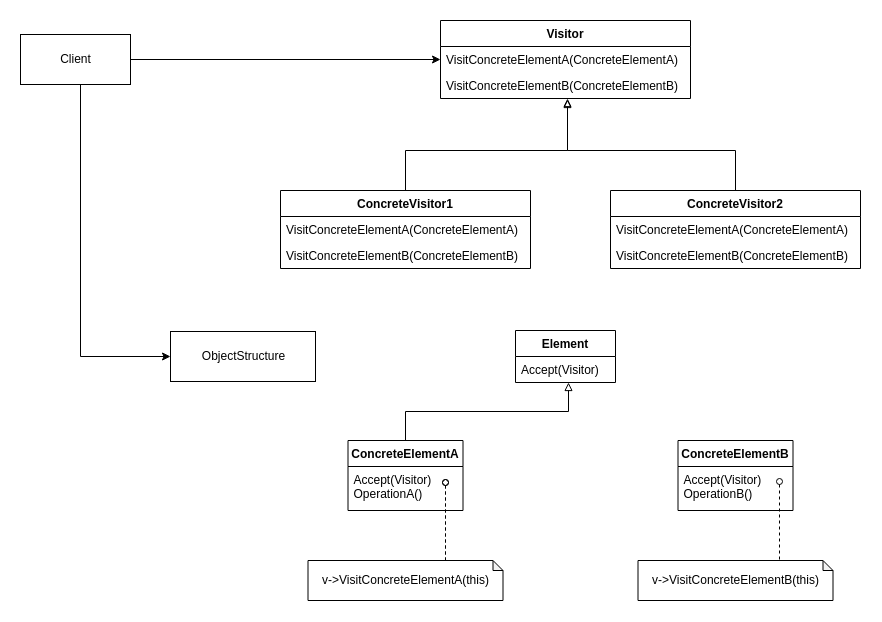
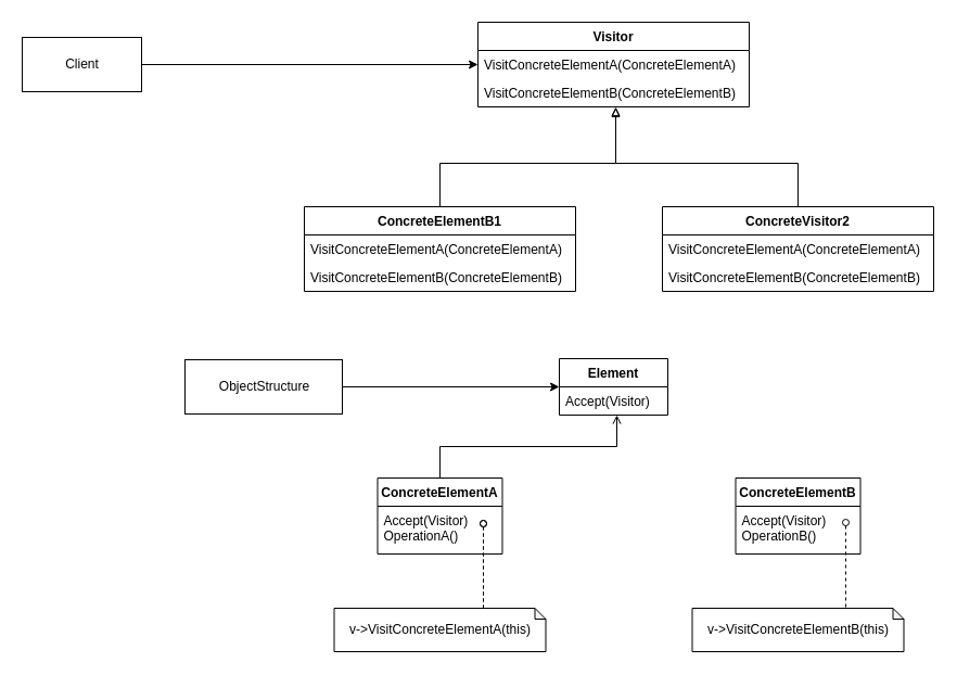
  <mxCell id="0" />
  <mxCell id="1" parent="0" />
  <mxCell id="2" value="Visitor" style="swimlane;fontStyle=1;childLayout=stackLayout;horizontal=1;startSize=26;fillColor=none;horizontalStack=0;resizeParent=1;resizeParentMax=0;resizeLast=0;collapsible=1;marginBottom=0;" vertex="1" parent="1"><mxGeometry x="440" y="20" width="250" height="78" as="geometry" /></mxCell>
  <mxCell id="3" value="VisitConcreteElementA(ConcreteElementA)" style="text;strokeColor=none;fillColor=none;align=left;verticalAlign=top;spacingLeft=4;spacingRight=4;overflow=hidden;rotatable=0;points=[[0,0.5],[1,0.5]];portConstraint=eastwest;" vertex="1" parent="2"><mxGeometry y="26" width="250" height="26" as="geometry" /></mxCell>
  <mxCell id="4" value="VisitConcreteElementB(ConcreteElementB)" style="text;strokeColor=none;fillColor=none;align=left;verticalAlign=top;spacingLeft=4;spacingRight=4;overflow=hidden;rotatable=0;points=[[0,0.5],[1,0.5]];portConstraint=eastwest;" vertex="1" parent="2"><mxGeometry y="52" width="250" height="26" as="geometry" /></mxCell>
  <mxCell id="5" style="edgeStyle=orthogonalEdgeStyle;rounded=0;orthogonalLoop=1;jettySize=auto;html=1;entryX=0.508;entryY=1;entryDx=0;entryDy=0;entryPerimeter=0;endArrow=block;endFill=0;" edge="1" parent="1" source="6" target="4"><mxGeometry relative="1" as="geometry"><Array as="points"><mxPoint x="405" y="150" /><mxPoint x="567" y="150" /></Array></mxGeometry></mxCell>
- <mxCell id="6" value="ConcreteVisitor1" style="swimlane;fontStyle=1;childLayout=stackLayout;horizontal=1;startSize=26;fillColor=none;horizontalStack=0;resizeParent=1;resizeParentMax=0;resizeLast=0;collapsible=1;marginBottom=0;" vertex="1" parent="1"><mxGeometry x="280" y="190" width="250" height="78" as="geometry" /></mxCell>
+ <mxCell id="6" value="ConcreteElementB1" style="swimlane;fontStyle=1;childLayout=stackLayout;horizontal=1;startSize=26;fillColor=none;horizontalStack=0;resizeParent=1;resizeParentMax=0;resizeLast=0;collapsible=1;marginBottom=0;" vertex="1" parent="1"><mxGeometry x="280" y="190" width="250" height="78" as="geometry" /></mxCell>
  <mxCell id="7" value="VisitConcreteElementA(ConcreteElementA)" style="text;strokeColor=none;fillColor=none;align=left;verticalAlign=top;spacingLeft=4;spacingRight=4;overflow=hidden;rotatable=0;points=[[0,0.5],[1,0.5]];portConstraint=eastwest;" vertex="1" parent="6"><mxGeometry y="26" width="250" height="26" as="geometry" /></mxCell>
  <mxCell id="8" value="VisitConcreteElementB(ConcreteElementB)" style="text;strokeColor=none;fillColor=none;align=left;verticalAlign=top;spacingLeft=4;spacingRight=4;overflow=hidden;rotatable=0;points=[[0,0.5],[1,0.5]];portConstraint=eastwest;" vertex="1" parent="6"><mxGeometry y="52" width="250" height="26" as="geometry" /></mxCell>
  <mxCell id="9" style="edgeStyle=orthogonalEdgeStyle;rounded=0;orthogonalLoop=1;jettySize=auto;html=1;exitX=0.5;exitY=0;exitDx=0;exitDy=0;endArrow=block;endFill=0;" edge="1" parent="1" source="10"><mxGeometry relative="1" as="geometry"><mxPoint x="567" y="99" as="targetPoint" /><mxPoint x="607" y="240" as="sourcePoint" /><Array as="points"><mxPoint x="735" y="150" /><mxPoint x="567" y="150" /></Array></mxGeometry></mxCell>
  <mxCell id="10" value="ConcreteVisitor2" style="swimlane;fontStyle=1;childLayout=stackLayout;horizontal=1;startSize=26;fillColor=none;horizontalStack=0;resizeParent=1;resizeParentMax=0;resizeLast=0;collapsible=1;marginBottom=0;" vertex="1" parent="1"><mxGeometry x="610" y="190" width="250" height="78" as="geometry" /></mxCell>
  <mxCell id="11" value="VisitConcreteElementA(ConcreteElementA)" style="text;strokeColor=none;fillColor=none;align=left;verticalAlign=top;spacingLeft=4;spacingRight=4;overflow=hidden;rotatable=0;points=[[0,0.5],[1,0.5]];portConstraint=eastwest;" vertex="1" parent="10"><mxGeometry y="26" width="250" height="26" as="geometry" /></mxCell>
  <mxCell id="12" value="VisitConcreteElementB(ConcreteElementB)" style="text;strokeColor=none;fillColor=none;align=left;verticalAlign=top;spacingLeft=4;spacingRight=4;overflow=hidden;rotatable=0;points=[[0,0.5],[1,0.5]];portConstraint=eastwest;" vertex="1" parent="10"><mxGeometry y="52" width="250" height="26" as="geometry" /></mxCell>
  <mxCell id="13" value="Element" style="swimlane;fontStyle=1;childLayout=stackLayout;horizontal=1;startSize=26;fillColor=none;horizontalStack=0;resizeParent=1;resizeParentMax=0;resizeLast=0;collapsible=1;marginBottom=0;" vertex="1" parent="1"><mxGeometry x="515" y="330" width="100" height="52" as="geometry" /></mxCell>
  <mxCell id="14" value="Accept(Visitor)" style="text;strokeColor=none;fillColor=none;align=left;verticalAlign=top;spacingLeft=4;spacingRight=4;overflow=hidden;rotatable=0;points=[[0,0.5],[1,0.5]];portConstraint=eastwest;" vertex="1" parent="13"><mxGeometry y="26" width="100" height="26" as="geometry" /></mxCell>
- <mxCell id="15" style="edgeStyle=orthogonalEdgeStyle;rounded=0;orthogonalLoop=1;jettySize=auto;html=1;entryX=0.53;entryY=1;entryDx=0;entryDy=0;entryPerimeter=0;endArrow=block;endFill=0;" edge="1" parent="1" source="16" target="14"><mxGeometry relative="1" as="geometry" /></mxCell>
+ <mxCell id="15" style="edgeStyle=orthogonalEdgeStyle;rounded=0;orthogonalLoop=1;jettySize=auto;html=1;entryX=0.53;entryY=1;entryDx=0;entryDy=0;entryPerimeter=0;endArrow=open;endFill=0;" edge="1" parent="1" source="16" target="14"><mxGeometry relative="1" as="geometry" /></mxCell>
  <mxCell id="16" value="ConcreteElementA" style="swimlane;fontStyle=1;childLayout=stackLayout;horizontal=1;startSize=26;fillColor=none;horizontalStack=0;resizeParent=1;resizeParentMax=0;resizeLast=0;collapsible=1;marginBottom=0;" vertex="1" parent="1"><mxGeometry x="347.5" y="440" width="115" height="70" as="geometry" /></mxCell>
  <mxCell id="17" value="Accept(Visitor)&#10;OperationA()&#10;" style="text;strokeColor=none;fillColor=none;align=left;verticalAlign=top;spacingLeft=4;spacingRight=4;overflow=hidden;rotatable=0;points=[[0,0.5],[1,0.5]];portConstraint=eastwest;" vertex="1" parent="16"><mxGeometry y="26" width="115" height="44" as="geometry" /></mxCell>
  <mxCell id="18" value="ConcreteElementB" style="swimlane;fontStyle=1;childLayout=stackLayout;horizontal=1;startSize=26;fillColor=none;horizontalStack=0;resizeParent=1;resizeParentMax=0;resizeLast=0;collapsible=1;marginBottom=0;" vertex="1" parent="1"><mxGeometry x="677.5" y="440" width="115" height="70" as="geometry" /></mxCell>
  <mxCell id="19" value="Accept(Visitor)&#10;OperationB()&#10;" style="text;strokeColor=none;fillColor=none;align=left;verticalAlign=top;spacingLeft=4;spacingRight=4;overflow=hidden;rotatable=0;points=[[0,0.5],[1,0.5]];portConstraint=eastwest;" vertex="1" parent="18"><mxGeometry y="26" width="115" height="44" as="geometry" /></mxCell>
  <mxCell id="20" style="edgeStyle=orthogonalEdgeStyle;rounded=0;orthogonalLoop=1;jettySize=auto;html=1;entryX=0;entryY=0.5;entryDx=0;entryDy=0;" edge="1" parent="1" source="22" target="3"><mxGeometry relative="1" as="geometry" /></mxCell>
- <mxCell id="21" style="edgeStyle=orthogonalEdgeStyle;rounded=0;orthogonalLoop=1;jettySize=auto;html=1;entryX=0;entryY=0.5;entryDx=0;entryDy=0;" edge="1" parent="1" source="22" target="24"><mxGeometry relative="1" as="geometry"><Array as="points"><mxPoint x="80" y="356" /></Array></mxGeometry></mxCell>
  <mxCell id="22" value="Client" style="html=1;" vertex="1" parent="1"><mxGeometry x="20" y="34" width="110" height="50" as="geometry" /></mxCell>
+ <mxCell id="23" style="edgeStyle=orthogonalEdgeStyle;rounded=0;orthogonalLoop=1;jettySize=auto;html=1;" edge="1" parent="1" source="24" target="13"><mxGeometry relative="1" as="geometry" /></mxCell>
  <mxCell id="24" value="ObjectStructure" style="html=1;" vertex="1" parent="1"><mxGeometry x="170" y="331" width="145" height="50" as="geometry" /></mxCell>
  <mxCell id="25" style="edgeStyle=orthogonalEdgeStyle;rounded=0;orthogonalLoop=1;jettySize=auto;html=1;endArrow=oval;endFill=0;dashed=1;" edge="1" parent="1"><mxGeometry relative="1" as="geometry"><mxPoint x="445" y="560" as="sourcePoint" /><mxPoint x="445" y="482" as="targetPoint" /><Array as="points" /></mxGeometry></mxCell>
  <mxCell id="26" value="v-&amp;gt;VisitConcreteElementA(this)" style="shape=note;whiteSpace=wrap;html=1;backgroundOutline=1;darkOpacity=0.05;size=10;" vertex="1" parent="1"><mxGeometry x="307.5" y="560" width="195" height="40" as="geometry" /></mxCell>
  <mxCell id="27" value="v-&amp;gt;VisitConcreteElementB(this)" style="shape=note;whiteSpace=wrap;html=1;backgroundOutline=1;darkOpacity=0.05;size=10;" vertex="1" parent="1"><mxGeometry x="637.5" y="560" width="195" height="40" as="geometry" /></mxCell>
  <mxCell id="28" style="edgeStyle=orthogonalEdgeStyle;rounded=0;orthogonalLoop=1;jettySize=auto;html=1;endArrow=oval;endFill=0;dashed=1;" edge="1" parent="1"><mxGeometry relative="1" as="geometry"><mxPoint x="445" y="560" as="sourcePoint" /><mxPoint x="445" y="482" as="targetPoint" /><Array as="points"><mxPoint x="445" y="520" /><mxPoint x="445" y="520" /></Array></mxGeometry></mxCell>
  <mxCell id="29" style="edgeStyle=orthogonalEdgeStyle;rounded=0;orthogonalLoop=1;jettySize=auto;html=1;endArrow=oval;endFill=0;dashed=1;" edge="1" parent="1"><mxGeometry relative="1" as="geometry"><mxPoint x="779" y="559" as="sourcePoint" /><mxPoint x="779" y="481" as="targetPoint" /><Array as="points"><mxPoint x="779" y="519" /><mxPoint x="779" y="519" /></Array></mxGeometry></mxCell>
